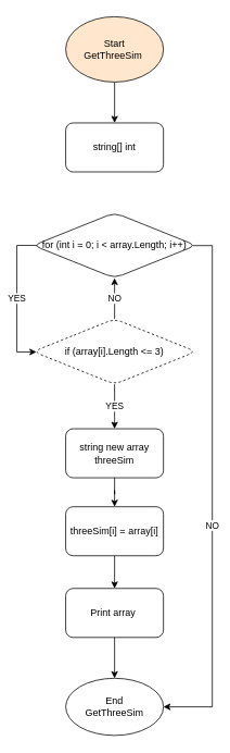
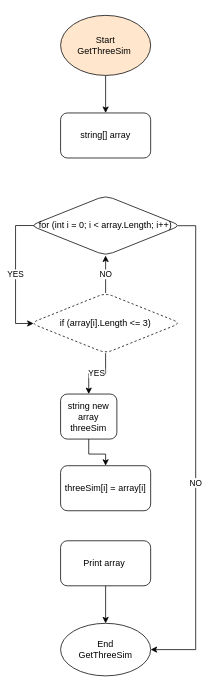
  <mxCell id="0" />
  <mxCell id="1" parent="0" />
  <mxCell id="2" value="YES" style="edgeStyle=orthogonalEdgeStyle;rounded=0;orthogonalLoop=1;jettySize=auto;html=1;entryX=0.02;entryY=0.506;entryDx=0;entryDy=0;exitX=0.021;exitY=0.513;exitDx=0;exitDy=0;exitPerimeter=0;entryPerimeter=0;" parent="1" source="8" target="11" edge="1"><mxGeometry relative="1" as="geometry"><Array as="points"><mxPoint x="44" y="300" /><mxPoint x="20" y="300" /><mxPoint x="20" y="431" /></Array></mxGeometry></mxCell>
  <mxCell id="3" value="" style="edgeStyle=orthogonalEdgeStyle;rounded=0;orthogonalLoop=1;jettySize=auto;html=1;" parent="1" source="4" target="5" edge="1"><mxGeometry relative="1" as="geometry" /></mxCell>
  <mxCell id="4" value="Start &lt;br&gt;GetThreeSim&amp;nbsp;" style="ellipse;whiteSpace=wrap;html=1;fillColor=#ffe6cc;" parent="1" vertex="1"><mxGeometry x="80" y="20" width="120" height="80" as="geometry" /></mxCell>
- <mxCell id="5" value="string[] int" style="rounded=1;whiteSpace=wrap;html=1;" parent="1" vertex="1"><mxGeometry x="80" y="150" width="120" height="60" as="geometry" /></mxCell>
+ <mxCell id="5" value="string[] array" style="rounded=1;whiteSpace=wrap;html=1;" parent="1" vertex="1"><mxGeometry x="80" y="150" width="120" height="60" as="geometry" /></mxCell>
  <mxCell id="6" style="edgeStyle=orthogonalEdgeStyle;rounded=0;orthogonalLoop=1;jettySize=auto;html=1;exitX=0.98;exitY=0.503;exitDx=0;exitDy=0;exitPerimeter=0;" parent="1" source="8" edge="1"><mxGeometry relative="1" as="geometry"><mxPoint x="220" y="300" as="sourcePoint" /><mxPoint x="200" y="865" as="targetPoint" /><Array as="points"><mxPoint x="260" y="300" /><mxPoint x="260" y="865" /></Array></mxGeometry></mxCell>
  <mxCell id="7" value="NO" style="edgeLabel;html=1;align=center;verticalAlign=middle;resizable=0;points=[];" parent="6" connectable="0" vertex="1"><mxGeometry x="0.128" y="-1" relative="1" as="geometry"><mxPoint as="offset" /></mxGeometry></mxCell>
  <mxCell id="8" value="for (int i = 0; i &amp;lt; array.Length; i++)" style="rhombus;whiteSpace=wrap;html=1;rounded=1;" parent="1" vertex="1"><mxGeometry x="40" y="260" width="200" height="80" as="geometry" /></mxCell>
  <mxCell id="9" value="NO" style="edgeStyle=orthogonalEdgeStyle;rounded=0;orthogonalLoop=1;jettySize=auto;html=1;entryX=0.5;entryY=1;entryDx=0;entryDy=0;" parent="1" source="11" target="8" edge="1"><mxGeometry relative="1" as="geometry" /></mxCell>
  <mxCell id="10" value="YES" style="edgeStyle=orthogonalEdgeStyle;rounded=0;orthogonalLoop=1;jettySize=auto;html=1;" parent="1" source="11" target="13" edge="1"><mxGeometry relative="1" as="geometry" /></mxCell>
  <mxCell id="11" value="if (array[i].Length &amp;lt;= 3)" style="rhombus;whiteSpace=wrap;html=1;rounded=1;dashed=1;" parent="1" vertex="1"><mxGeometry x="40" y="390" width="200" height="80" as="geometry" /></mxCell>
  <mxCell id="12" value="" style="edgeStyle=orthogonalEdgeStyle;rounded=0;orthogonalLoop=1;jettySize=auto;html=1;" parent="1" source="13" target="15" edge="1"><mxGeometry relative="1" as="geometry" /></mxCell>
- <mxCell id="13" value="string new array threeSim" style="whiteSpace=wrap;html=1;rounded=1;" parent="1" vertex="1"><mxGeometry x="80" y="524.5" width="120" height="60" as="geometry" /></mxCell>
- <mxCell id="14" value="" style="edgeStyle=orthogonalEdgeStyle;rounded=0;orthogonalLoop=1;jettySize=auto;html=1;" parent="1" source="15" target="17" edge="1"><mxGeometry relative="1" as="geometry" /></mxCell>
+ <mxCell id="13" value="string new array threeSim" style="whiteSpace=wrap;html=1;rounded=1;" parent="1" vertex="1"><mxGeometry x="80" y="524.5" width="75" height="60" as="geometry" /></mxCell>
  <mxCell id="15" value="threeSim[i] = array[i]" style="whiteSpace=wrap;html=1;rounded=1;" parent="1" vertex="1"><mxGeometry x="80" y="620" width="120" height="60" as="geometry" /></mxCell>
  <mxCell id="16" value="" style="edgeStyle=orthogonalEdgeStyle;rounded=0;orthogonalLoop=1;jettySize=auto;html=1;" parent="1" source="17" target="18" edge="1"><mxGeometry relative="1" as="geometry" /></mxCell>
  <mxCell id="17" value="Print array&amp;nbsp;" style="whiteSpace=wrap;html=1;rounded=1;" parent="1" vertex="1"><mxGeometry x="80" y="720" width="120" height="60" as="geometry" /></mxCell>
  <mxCell id="18" value="End&lt;br&gt;GetThreeSim" style="ellipse;whiteSpace=wrap;html=1;rounded=1;" parent="1" vertex="1"><mxGeometry x="80" y="830" width="120" height="70" as="geometry" /></mxCell>
